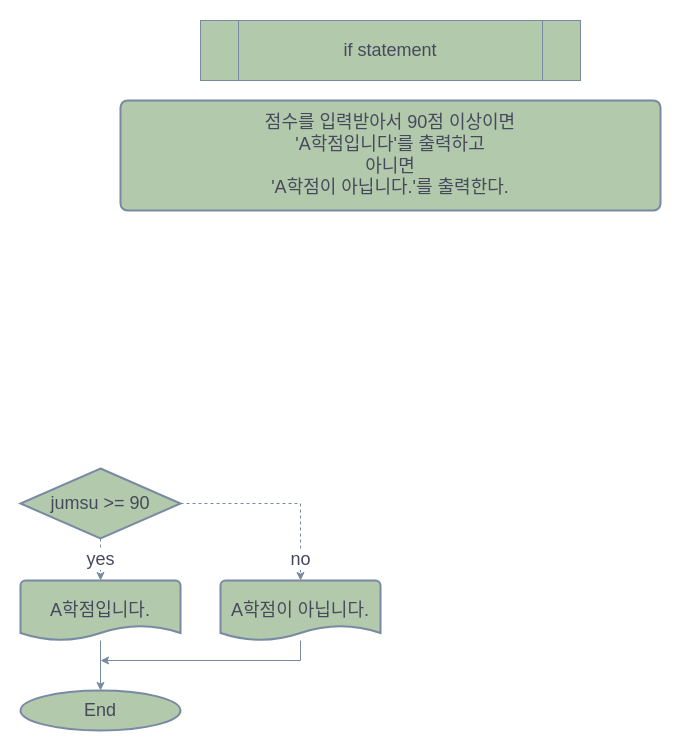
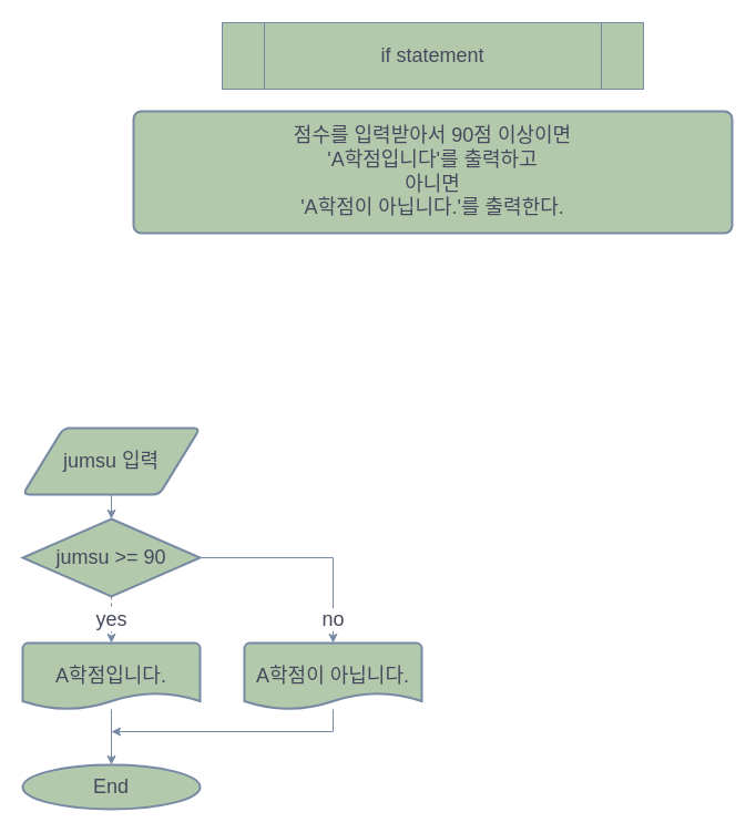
  <mxCell id="0" />
  <mxCell id="1" parent="0" />
  <mxCell id="2" value="if statement" style="shape=process;whiteSpace=wrap;html=1;backgroundOutline=1;fillColor=#B2C9AB;strokeColor=#788AA3;fontSize=18;fontColor=#46495D;" vertex="1" parent="1"><mxGeometry x="200" y="20" width="380" height="60" as="geometry" /></mxCell>
  <mxCell id="3" value="점수를 입력받아서 90점 이상이면&lt;br&gt;'A학점입니다'를 출력하고 &lt;br&gt;아니면&lt;br&gt;'A학점이 아닙니다.'를 출력한다." style="rounded=1;whiteSpace=wrap;html=1;absoluteArcSize=1;arcSize=14;strokeWidth=2;fontSize=18;fillColor=#B2C9AB;strokeColor=#788AA3;fontColor=#46495D;" vertex="1" parent="1"><mxGeometry x="120" y="100" width="540" height="110" as="geometry" /></mxCell>
  <mxCell id="4" value="End" style="strokeWidth=2;html=1;shape=mxgraph.flowchart.start_1;whiteSpace=wrap;fontSize=18;fillColor=#B2C9AB;strokeColor=#788AA3;fontColor=#46495D;" vertex="1" parent="1"><mxGeometry x="20" y="690" width="160" height="40" as="geometry" /></mxCell>
  <mxCell id="5" value="yes" style="edgeStyle=orthogonalEdgeStyle;rounded=0;orthogonalLoop=1;jettySize=auto;html=1;fontSize=18;strokeColor=#788AA3;fontColor=#46495D;dashed=1;" edge="1" parent="1" source="7" target="9"><mxGeometry relative="1" as="geometry" /></mxCell>
- <mxCell id="6" value="no" style="edgeStyle=orthogonalEdgeStyle;rounded=0;orthogonalLoop=1;jettySize=auto;html=1;fontSize=18;strokeColor=#788AA3;fontColor=#46495D;dashed=1;" edge="1" parent="1" source="7" target="11"><mxGeometry x="0.786" relative="1" as="geometry"><mxPoint as="offset" /></mxGeometry></mxCell>
+ <mxCell id="6" value="no" style="edgeStyle=orthogonalEdgeStyle;rounded=0;orthogonalLoop=1;jettySize=auto;html=1;fontSize=18;strokeColor=#788AA3;fontColor=#46495D;" edge="1" parent="1" source="7" target="11"><mxGeometry x="0.786" relative="1" as="geometry"><mxPoint as="offset" /></mxGeometry></mxCell>
  <mxCell id="7" value="jumsu &amp;gt;= 90" style="strokeWidth=2;html=1;shape=mxgraph.flowchart.decision;whiteSpace=wrap;fontSize=18;fillColor=#B2C9AB;strokeColor=#788AA3;fontColor=#46495D;" vertex="1" parent="1"><mxGeometry x="20" y="468" width="160" height="70" as="geometry" /></mxCell>
  <mxCell id="8" value="" style="edgeStyle=orthogonalEdgeStyle;rounded=0;orthogonalLoop=1;jettySize=auto;html=1;fontSize=18;strokeColor=#788AA3;fontColor=#46495D;" edge="1" parent="1" source="9" target="4"><mxGeometry relative="1" as="geometry" /></mxCell>
  <mxCell id="9" value="A학점입니다." style="strokeWidth=2;html=1;shape=mxgraph.flowchart.document2;whiteSpace=wrap;size=0.25;fontSize=18;fillColor=#B2C9AB;strokeColor=#788AA3;fontColor=#46495D;" vertex="1" parent="1"><mxGeometry x="20" y="580" width="160" height="60" as="geometry" /></mxCell>
  <mxCell id="10" style="edgeStyle=orthogonalEdgeStyle;rounded=0;orthogonalLoop=1;jettySize=auto;html=1;fontSize=18;strokeColor=#788AA3;fontColor=#46495D;" edge="1" parent="1" source="11"><mxGeometry relative="1" as="geometry"><mxPoint x="100" y="660" as="targetPoint" /><Array as="points"><mxPoint x="300" y="660" /></Array></mxGeometry></mxCell>
  <mxCell id="11" value="A학점이 아닙니다." style="strokeWidth=2;html=1;shape=mxgraph.flowchart.document2;whiteSpace=wrap;size=0.25;fontSize=18;fillColor=#B2C9AB;strokeColor=#788AA3;fontColor=#46495D;" vertex="1" parent="1"><mxGeometry x="220" y="580" width="160" height="60" as="geometry" /></mxCell>
+ <mxCell id="12" style="edgeStyle=orthogonalEdgeStyle;rounded=0;orthogonalLoop=1;jettySize=auto;html=1;exitX=0.5;exitY=1;exitDx=0;exitDy=0;entryX=0.5;entryY=0;entryDx=0;entryDy=0;entryPerimeter=0;fontSize=18;strokeColor=#788AA3;fontColor=#46495D;" edge="1" parent="1" source="13" target="7"><mxGeometry relative="1" as="geometry" /></mxCell>
+ <mxCell id="13" value="jumsu 입력" style="shape=parallelogram;html=1;strokeWidth=2;perimeter=parallelogramPerimeter;whiteSpace=wrap;rounded=1;arcSize=12;size=0.23;fontSize=18;fillColor=#B2C9AB;strokeColor=#788AA3;fontColor=#46495D;" vertex="1" parent="1"><mxGeometry x="20" y="386" width="160" height="60" as="geometry" /></mxCell>
